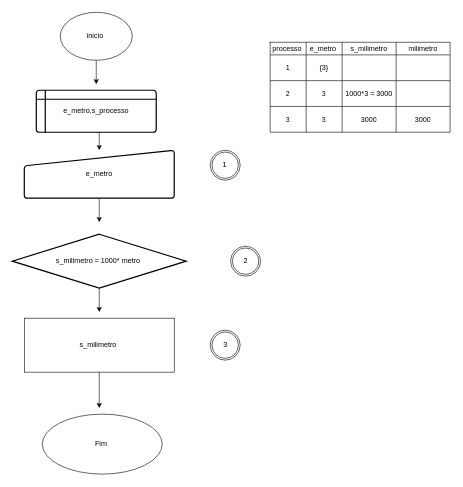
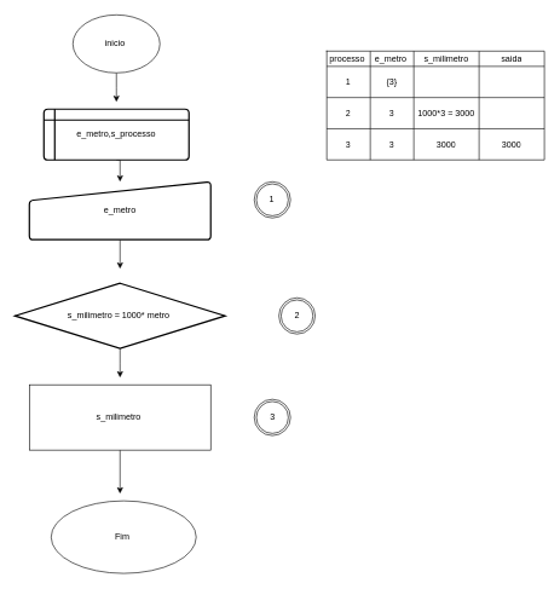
  <mxCell id="0" />
  <mxCell id="1" parent="0" />
  <mxCell id="2" style="edgeStyle=orthogonalEdgeStyle;rounded=0;orthogonalLoop=1;jettySize=auto;html=1;exitX=0.5;exitY=1;exitDx=0;exitDy=0;" parent="1" source="3" edge="1"><mxGeometry relative="1" as="geometry"><mxPoint x="160" y="140" as="targetPoint" /></mxGeometry></mxCell>
  <mxCell id="3" value="inicio&amp;nbsp;" style="ellipse;whiteSpace=wrap;html=1;" parent="1" vertex="1"><mxGeometry x="100" y="20" width="120" height="80" as="geometry" /></mxCell>
  <mxCell id="4" style="edgeStyle=orthogonalEdgeStyle;rounded=0;orthogonalLoop=1;jettySize=auto;html=1;exitX=0.5;exitY=1;exitDx=0;exitDy=0;" parent="1" source="5" edge="1"><mxGeometry relative="1" as="geometry"><mxPoint x="165" y="370" as="targetPoint" /><Array as="points"><mxPoint x="165" y="360" /><mxPoint x="165" y="360" /></Array></mxGeometry></mxCell>
  <mxCell id="5" value="e_metro" style="html=1;strokeWidth=2;shape=manualInput;whiteSpace=wrap;rounded=1;size=26;arcSize=11;" parent="1" vertex="1"><mxGeometry x="40" y="250" width="250" height="80" as="geometry" /></mxCell>
  <mxCell id="6" style="edgeStyle=orthogonalEdgeStyle;rounded=0;orthogonalLoop=1;jettySize=auto;html=1;exitX=0.5;exitY=1;exitDx=0;exitDy=0;entryX=0.5;entryY=0;entryDx=0;entryDy=0;" parent="1" source="7" target="5" edge="1"><mxGeometry relative="1" as="geometry" /></mxCell>
  <mxCell id="7" value="e_metro,s_processo" style="shape=internalStorage;whiteSpace=wrap;html=1;dx=15;dy=15;rounded=1;arcSize=8;strokeWidth=2;" parent="1" vertex="1"><mxGeometry x="60" y="150" width="200" height="70" as="geometry" /></mxCell>
  <mxCell id="8" style="edgeStyle=orthogonalEdgeStyle;rounded=0;orthogonalLoop=1;jettySize=auto;html=1;exitX=0.5;exitY=1;exitDx=0;exitDy=0;" parent="1" source="9" edge="1"><mxGeometry relative="1" as="geometry"><mxPoint x="165" y="520" as="targetPoint" /></mxGeometry></mxCell>
  <mxCell id="9" value="s_milimetro = 1000* metro&amp;nbsp;" style="rhombus;whiteSpace=wrap;html=1;absoluteArcSize=1;arcSize=14;strokeWidth=2;" parent="1" vertex="1"><mxGeometry x="20" y="390" width="290" height="90" as="geometry" /></mxCell>
  <mxCell id="10" style="edgeStyle=orthogonalEdgeStyle;rounded=0;orthogonalLoop=1;jettySize=auto;html=1;exitX=0.5;exitY=1;exitDx=0;exitDy=0;" parent="1" source="11" edge="1"><mxGeometry relative="1" as="geometry"><mxPoint x="165" y="680" as="targetPoint" /><Array as="points"><mxPoint x="165" y="670" /></Array></mxGeometry></mxCell>
  <mxCell id="11" value="s_milimetro&amp;nbsp;" style="rounded=0;whiteSpace=wrap;html=1;" parent="1" vertex="1"><mxGeometry x="40" y="530" width="250" height="90" as="geometry" /></mxCell>
  <mxCell id="12" value="" style="shape=table;html=1;whiteSpace=wrap;startSize=0;container=1;collapsible=0;childLayout=tableLayout;" parent="1" vertex="1"><mxGeometry x="450" y="70" width="300" height="150" as="geometry" /></mxCell>
  <mxCell id="13" value="" style="shape=partialRectangle;html=1;whiteSpace=wrap;collapsible=0;dropTarget=0;pointerEvents=0;fillColor=none;top=0;left=0;bottom=0;right=0;points=[[0,0.5],[1,0.5]];portConstraint=eastwest;" parent="12" vertex="1"><mxGeometry width="300" height="21" as="geometry" /></mxCell>
  <mxCell id="14" value="processo&amp;nbsp;" style="shape=partialRectangle;html=1;whiteSpace=wrap;connectable=0;overflow=hidden;fillColor=none;top=0;left=0;bottom=0;right=0;" parent="13" vertex="1"><mxGeometry width="60" height="21" as="geometry" /></mxCell>
  <mxCell id="15" value="e_metro&amp;nbsp;" style="shape=partialRectangle;html=1;whiteSpace=wrap;connectable=0;overflow=hidden;fillColor=none;top=0;left=0;bottom=0;right=0;" parent="13" vertex="1"><mxGeometry x="60" width="60" height="21" as="geometry" /></mxCell>
  <mxCell id="16" value="s_milimetro" style="shape=partialRectangle;html=1;whiteSpace=wrap;connectable=0;overflow=hidden;fillColor=none;top=0;left=0;bottom=0;right=0;" parent="13" vertex="1"><mxGeometry x="120" width="90" height="21" as="geometry" /></mxCell>
- <mxCell id="17" value="milimetro" style="shape=partialRectangle;html=1;whiteSpace=wrap;connectable=0;overflow=hidden;fillColor=none;top=0;left=0;bottom=0;right=0;" parent="13" vertex="1"><mxGeometry x="210" width="90" height="21" as="geometry" /></mxCell>
+ <mxCell id="17" value="saida" style="shape=partialRectangle;html=1;whiteSpace=wrap;connectable=0;overflow=hidden;fillColor=none;top=0;left=0;bottom=0;right=0;" parent="13" vertex="1"><mxGeometry x="210" width="90" height="21" as="geometry" /></mxCell>
  <mxCell id="18" value="" style="shape=partialRectangle;html=1;whiteSpace=wrap;collapsible=0;dropTarget=0;pointerEvents=0;fillColor=none;top=0;left=0;bottom=0;right=0;points=[[0,0.5],[1,0.5]];portConstraint=eastwest;" parent="12" vertex="1"><mxGeometry y="21" width="300" height="43" as="geometry" /></mxCell>
  <mxCell id="19" value="1" style="shape=partialRectangle;html=1;whiteSpace=wrap;connectable=0;overflow=hidden;fillColor=none;top=0;left=0;bottom=0;right=0;" parent="18" vertex="1"><mxGeometry width="60" height="43" as="geometry" /></mxCell>
  <mxCell id="20" value="{3}" style="shape=partialRectangle;html=1;whiteSpace=wrap;connectable=0;overflow=hidden;fillColor=none;top=0;left=0;bottom=0;right=0;" parent="18" vertex="1"><mxGeometry x="60" width="60" height="43" as="geometry" /></mxCell>
  <mxCell id="21" value="" style="shape=partialRectangle;html=1;whiteSpace=wrap;connectable=0;overflow=hidden;fillColor=none;top=0;left=0;bottom=0;right=0;" parent="18" vertex="1"><mxGeometry x="120" width="90" height="43" as="geometry" /></mxCell>
  <mxCell id="22" value="" style="shape=partialRectangle;html=1;whiteSpace=wrap;connectable=0;overflow=hidden;fillColor=none;top=0;left=0;bottom=0;right=0;" parent="18" vertex="1"><mxGeometry x="210" width="90" height="43" as="geometry" /></mxCell>
  <mxCell id="23" value="" style="shape=partialRectangle;html=1;whiteSpace=wrap;collapsible=0;dropTarget=0;pointerEvents=0;fillColor=none;top=0;left=0;bottom=0;right=0;points=[[0,0.5],[1,0.5]];portConstraint=eastwest;" parent="12" vertex="1"><mxGeometry y="64" width="300" height="43" as="geometry" /></mxCell>
  <mxCell id="24" value="2" style="shape=partialRectangle;html=1;whiteSpace=wrap;connectable=0;overflow=hidden;fillColor=none;top=0;left=0;bottom=0;right=0;" parent="23" vertex="1"><mxGeometry width="60" height="43" as="geometry" /></mxCell>
  <mxCell id="25" value="3" style="shape=partialRectangle;html=1;whiteSpace=wrap;connectable=0;overflow=hidden;fillColor=none;top=0;left=0;bottom=0;right=0;" parent="23" vertex="1"><mxGeometry x="60" width="60" height="43" as="geometry" /></mxCell>
  <mxCell id="26" value="1000*3 = 3000" style="shape=partialRectangle;html=1;whiteSpace=wrap;connectable=0;overflow=hidden;fillColor=none;top=0;left=0;bottom=0;right=0;" parent="23" vertex="1"><mxGeometry x="120" width="90" height="43" as="geometry" /></mxCell>
  <mxCell id="27" value="" style="shape=partialRectangle;html=1;whiteSpace=wrap;connectable=0;overflow=hidden;fillColor=none;top=0;left=0;bottom=0;right=0;" parent="23" vertex="1"><mxGeometry x="210" width="90" height="43" as="geometry" /></mxCell>
  <mxCell id="28" value="" style="shape=partialRectangle;html=1;whiteSpace=wrap;collapsible=0;dropTarget=0;pointerEvents=0;fillColor=none;top=0;left=0;bottom=0;right=0;points=[[0,0.5],[1,0.5]];portConstraint=eastwest;" parent="12" vertex="1"><mxGeometry y="107" width="300" height="43" as="geometry" /></mxCell>
  <mxCell id="29" value="3" style="shape=partialRectangle;html=1;whiteSpace=wrap;connectable=0;overflow=hidden;fillColor=none;top=0;left=0;bottom=0;right=0;" parent="28" vertex="1"><mxGeometry width="60" height="43" as="geometry" /></mxCell>
  <mxCell id="30" value="3" style="shape=partialRectangle;html=1;whiteSpace=wrap;connectable=0;overflow=hidden;fillColor=none;top=0;left=0;bottom=0;right=0;" parent="28" vertex="1"><mxGeometry x="60" width="60" height="43" as="geometry" /></mxCell>
  <mxCell id="31" value="3000" style="shape=partialRectangle;html=1;whiteSpace=wrap;connectable=0;overflow=hidden;fillColor=none;top=0;left=0;bottom=0;right=0;" parent="28" vertex="1"><mxGeometry x="120" width="90" height="43" as="geometry" /></mxCell>
  <mxCell id="32" value="3000" style="shape=partialRectangle;html=1;whiteSpace=wrap;connectable=0;overflow=hidden;fillColor=none;top=0;left=0;bottom=0;right=0;" parent="28" vertex="1"><mxGeometry x="210" width="90" height="43" as="geometry" /></mxCell>
  <mxCell id="33" value="Fim&amp;nbsp;" style="ellipse;whiteSpace=wrap;html=1;" parent="1" vertex="1"><mxGeometry x="70" y="690" width="200" height="100" as="geometry" /></mxCell>
  <mxCell id="34" value="" style="shape=partialRectangle;html=1;whiteSpace=wrap;connectable=0;fillColor=none;top=0;left=0;bottom=0;right=0;overflow=hidden;" parent="1" vertex="1"><mxGeometry x="440" y="246" width="103" height="116" as="geometry" /></mxCell>
  <mxCell id="35" value="" style="shape=mxgraph.bpmn.shape;html=1;verticalLabelPosition=bottom;labelBackgroundColor=#ffffff;verticalAlign=top;align=center;perimeter=ellipsePerimeter;outlineConnect=0;outline=throwing;symbol=general;" vertex="1" parent="1"><mxGeometry x="350" y="250" width="50" height="50" as="geometry" /></mxCell>
  <mxCell id="36" value="1" style="text;html=1;align=center;verticalAlign=middle;resizable=0;points=[];autosize=1;" vertex="1" parent="1"><mxGeometry x="364" y="265" width="20" height="20" as="geometry" /></mxCell>
  <mxCell id="37" value="" style="shape=mxgraph.bpmn.shape;html=1;verticalLabelPosition=bottom;labelBackgroundColor=#ffffff;verticalAlign=top;align=center;perimeter=ellipsePerimeter;outlineConnect=0;outline=throwing;symbol=general;" vertex="1" parent="1"><mxGeometry x="384" y="410" width="50" height="50" as="geometry" /></mxCell>
  <mxCell id="38" value="2" style="text;html=1;align=center;verticalAlign=middle;resizable=0;points=[];autosize=1;" vertex="1" parent="1"><mxGeometry x="399" y="425" width="20" height="20" as="geometry" /></mxCell>
  <mxCell id="39" value="" style="shape=mxgraph.bpmn.shape;html=1;verticalLabelPosition=bottom;labelBackgroundColor=#ffffff;verticalAlign=top;align=center;perimeter=ellipsePerimeter;outlineConnect=0;outline=throwing;symbol=general;" vertex="1" parent="1"><mxGeometry x="350" y="550" width="50" height="50" as="geometry" /></mxCell>
  <mxCell id="40" value="3" style="text;html=1;align=center;verticalAlign=middle;resizable=0;points=[];autosize=1;" vertex="1" parent="1"><mxGeometry x="365" y="565" width="20" height="20" as="geometry" /></mxCell>
